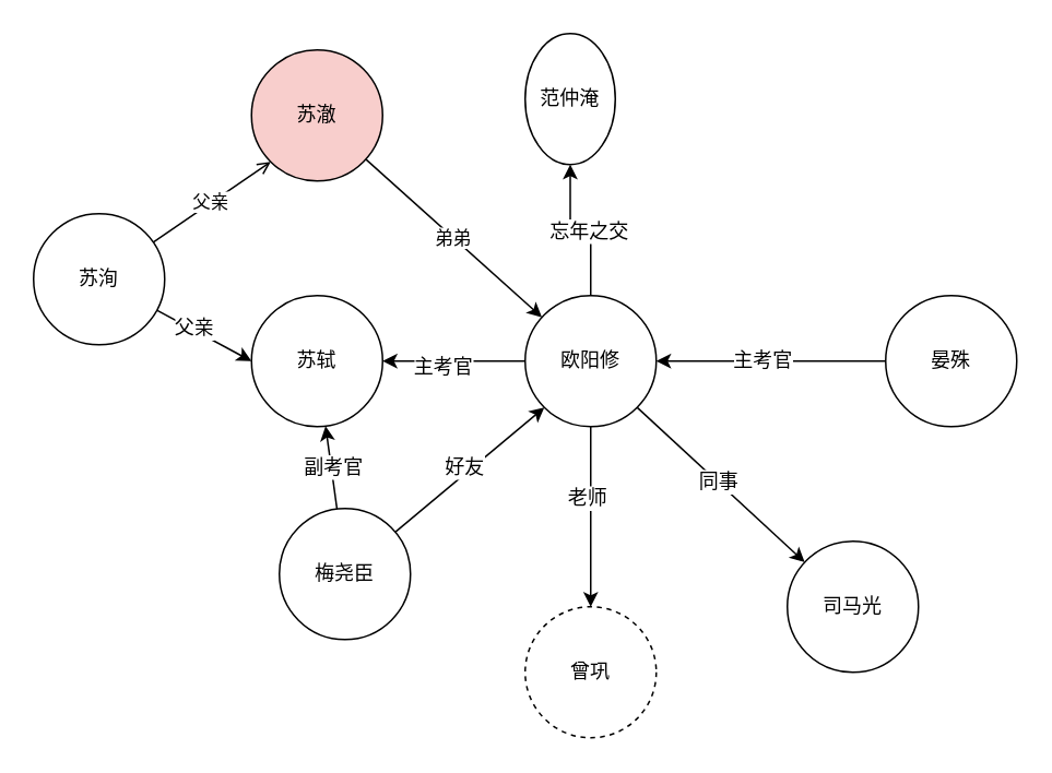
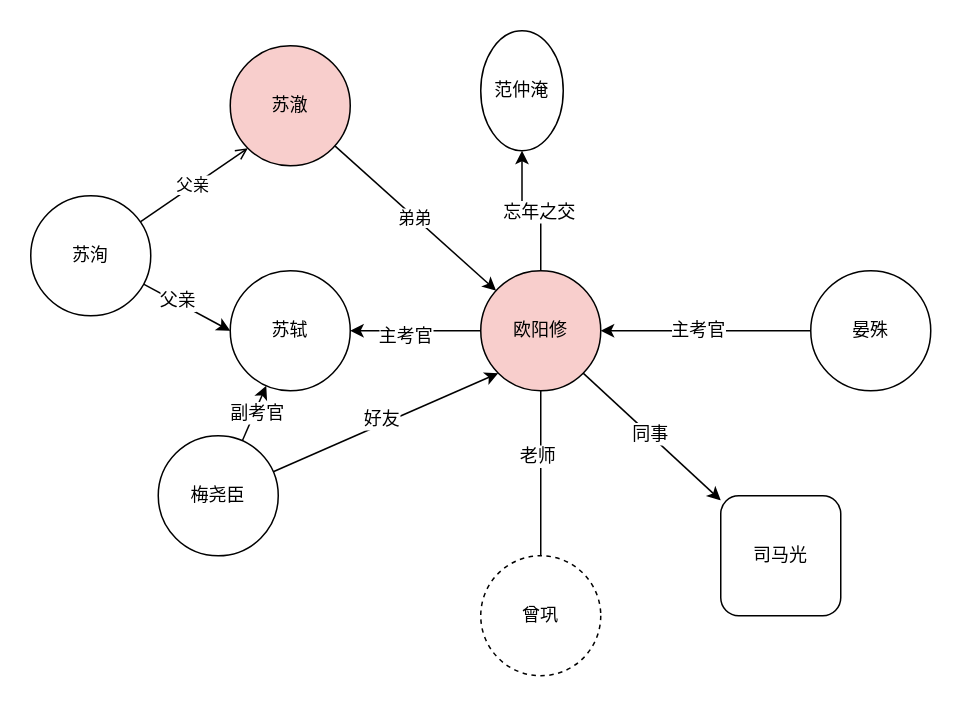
  <mxCell id="0" />
  <mxCell id="1" parent="0" />
- <mxCell id="2" value="" style="edgeStyle=orthogonalEdgeStyle;rounded=0;orthogonalLoop=1;jettySize=auto;html=1;" parent="1" source="8" target="11" edge="1"><mxGeometry relative="1" as="geometry" /></mxCell>
+ <mxCell id="2" value="" style="edgeStyle=orthogonalEdgeStyle;rounded=0;orthogonalLoop=1;jettySize=auto;html=1;endArrow=none;" parent="1" source="8" target="11" edge="1"><mxGeometry relative="1" as="geometry" /></mxCell>
  <mxCell id="3" value="老师" style="text;html=1;resizable=0;points=[];align=center;verticalAlign=middle;labelBackgroundColor=#ffffff;" parent="2" vertex="1" connectable="0"><mxGeometry x="-0.225" y="-3" relative="1" as="geometry"><mxPoint as="offset" /></mxGeometry></mxCell>
  <mxCell id="4" value="" style="edgeStyle=orthogonalEdgeStyle;rounded=0;orthogonalLoop=1;jettySize=auto;html=1;" parent="1" source="8" target="10" edge="1"><mxGeometry relative="1" as="geometry" /></mxCell>
  <mxCell id="5" value="主考官" style="text;html=1;resizable=0;points=[];align=center;verticalAlign=middle;labelBackgroundColor=#ffffff;" parent="4" vertex="1" connectable="0"><mxGeometry x="0.175" y="3" relative="1" as="geometry"><mxPoint as="offset" /></mxGeometry></mxCell>
  <mxCell id="6" value="" style="edgeStyle=orthogonalEdgeStyle;rounded=0;orthogonalLoop=1;jettySize=auto;html=1;" parent="1" source="8" target="9" edge="1"><mxGeometry relative="1" as="geometry" /></mxCell>
  <mxCell id="7" value="忘年之交" style="text;html=1;resizable=0;points=[];align=center;verticalAlign=middle;labelBackgroundColor=#ffffff;" parent="6" vertex="1" connectable="0"><mxGeometry x="-0.1" relative="1" as="geometry"><mxPoint as="offset" /></mxGeometry></mxCell>
- <mxCell id="8" value="欧阳修" style="ellipse;whiteSpace=wrap;html=1;aspect=fixed;" parent="1" vertex="1"><mxGeometry x="320" y="180" width="80" height="80" as="geometry" /></mxCell>
+ <mxCell id="8" value="欧阳修" style="ellipse;whiteSpace=wrap;html=1;aspect=fixed;fillColor=#f8cecc;" parent="1" vertex="1"><mxGeometry x="320" y="180" width="80" height="80" as="geometry" /></mxCell>
  <mxCell id="9" value="范仲淹" style="ellipse;whiteSpace=wrap;html=1;aspect=fixed;" parent="1" vertex="1"><mxGeometry x="320" y="20" width="55" height="80" as="geometry" /></mxCell>
  <mxCell id="10" value="苏轼" style="ellipse;whiteSpace=wrap;html=1;aspect=fixed;" parent="1" vertex="1"><mxGeometry x="153" y="180" width="80" height="80" as="geometry" /></mxCell>
  <mxCell id="11" value="曾巩" style="ellipse;whiteSpace=wrap;html=1;aspect=fixed;dashed=1;" parent="1" vertex="1"><mxGeometry x="320" y="370" width="80" height="80" as="geometry" /></mxCell>
  <mxCell id="12" style="edgeStyle=orthogonalEdgeStyle;rounded=0;orthogonalLoop=1;jettySize=auto;html=1;entryX=1;entryY=0.5;entryDx=0;entryDy=0;" parent="1" source="14" target="8" edge="1"><mxGeometry relative="1" as="geometry" /></mxCell>
  <mxCell id="13" value="主考官" style="text;html=1;resizable=0;points=[];align=center;verticalAlign=middle;labelBackgroundColor=#ffffff;" parent="12" vertex="1" connectable="0"><mxGeometry x="0.086" y="-1" relative="1" as="geometry"><mxPoint as="offset" /></mxGeometry></mxCell>
  <mxCell id="14" value="晏殊&lt;br&gt;" style="ellipse;whiteSpace=wrap;html=1;aspect=fixed;" parent="1" vertex="1"><mxGeometry x="540" y="180" width="80" height="80" as="geometry" /></mxCell>
  <mxCell id="15" style="edgeStyle=orthogonalEdgeStyle;rounded=0;orthogonalLoop=1;jettySize=auto;html=1;entryX=1;entryY=1;entryDx=0;entryDy=0;strokeColor=none;curved=1;" parent="1" source="18" target="8" edge="1"><mxGeometry relative="1" as="geometry" /></mxCell>
  <mxCell id="16" style="rounded=0;orthogonalLoop=1;jettySize=auto;html=1;entryX=1;entryY=1;entryDx=0;entryDy=0;startArrow=classic;startFill=1;endArrow=none;endFill=0;" parent="1" source="18" target="8" edge="1"><mxGeometry relative="1" as="geometry" /></mxCell>
  <mxCell id="17" value="同事" style="text;html=1;resizable=0;points=[];align=center;verticalAlign=middle;labelBackgroundColor=#ffffff;" parent="16" vertex="1" connectable="0"><mxGeometry x="0.048" relative="1" as="geometry"><mxPoint as="offset" /></mxGeometry></mxCell>
- <mxCell id="18" value="司马光" style="ellipse;whiteSpace=wrap;html=1;aspect=fixed;" parent="1" vertex="1"><mxGeometry x="480" y="330" width="80" height="80" as="geometry" /></mxCell>
+ <mxCell id="18" value="司马光" style="whiteSpace=wrap;html=1;aspect=fixed;rounded=1;" parent="1" vertex="1"><mxGeometry x="480" y="330" width="80" height="80" as="geometry" /></mxCell>
  <mxCell id="19" style="rounded=0;orthogonalLoop=1;jettySize=auto;html=1;entryX=0;entryY=1;entryDx=0;entryDy=0;" parent="1" source="23" target="8" edge="1"><mxGeometry relative="1" as="geometry" /></mxCell>
  <mxCell id="20" value="好友" style="text;html=1;resizable=0;points=[];align=center;verticalAlign=middle;labelBackgroundColor=#ffffff;" parent="19" vertex="1" connectable="0"><mxGeometry x="-0.02" y="4" relative="1" as="geometry"><mxPoint as="offset" /></mxGeometry></mxCell>
  <mxCell id="21" style="edgeStyle=none;rounded=0;orthogonalLoop=1;jettySize=auto;html=1;" parent="1" source="23" target="10" edge="1"><mxGeometry relative="1" as="geometry" /></mxCell>
  <mxCell id="22" value="副考官" style="text;html=1;resizable=0;points=[];align=center;verticalAlign=middle;labelBackgroundColor=#ffffff;" parent="21" vertex="1" connectable="0"><mxGeometry x="0.031" y="-1" relative="1" as="geometry"><mxPoint as="offset" /></mxGeometry></mxCell>
- <mxCell id="23" value="梅尧臣" style="ellipse;whiteSpace=wrap;html=1;aspect=fixed;" parent="1" vertex="1"><mxGeometry x="170" y="310" width="80" height="80" as="geometry" /></mxCell>
+ <mxCell id="23" value="梅尧臣" style="ellipse;whiteSpace=wrap;html=1;aspect=fixed;" parent="1" vertex="1"><mxGeometry x="105" y="290" width="80" height="80" as="geometry" /></mxCell>
  <mxCell id="24" value="弟弟" style="edgeStyle=none;rounded=0;orthogonalLoop=1;jettySize=auto;html=1;" parent="1" source="25" target="8" edge="1"><mxGeometry relative="1" as="geometry" /></mxCell>
  <mxCell id="25" value="苏澈" style="ellipse;whiteSpace=wrap;html=1;aspect=fixed;fillColor=#f8cecc;" parent="1" vertex="1"><mxGeometry x="153" y="30" width="80" height="80" as="geometry" /></mxCell>
  <mxCell id="26" style="edgeStyle=none;rounded=0;orthogonalLoop=1;jettySize=auto;html=1;entryX=0;entryY=0.5;entryDx=0;entryDy=0;" parent="1" source="29" target="10" edge="1"><mxGeometry relative="1" as="geometry" /></mxCell>
  <mxCell id="27" value="父亲" style="text;html=1;resizable=0;points=[];align=center;verticalAlign=middle;labelBackgroundColor=#ffffff;" parent="26" vertex="1" connectable="0"><mxGeometry x="-0.229" y="1" relative="1" as="geometry"><mxPoint as="offset" /></mxGeometry></mxCell>
  <mxCell id="28" value="父亲" style="edgeStyle=none;rounded=0;orthogonalLoop=1;jettySize=auto;html=1;entryX=0;entryY=1;entryDx=0;entryDy=0;endArrow=open;" parent="1" source="29" target="25" edge="1"><mxGeometry relative="1" as="geometry" /></mxCell>
  <mxCell id="29" value="苏洵&lt;br&gt;" style="ellipse;whiteSpace=wrap;html=1;aspect=fixed;" parent="1" vertex="1"><mxGeometry x="20" y="130" width="80" height="80" as="geometry" /></mxCell>
